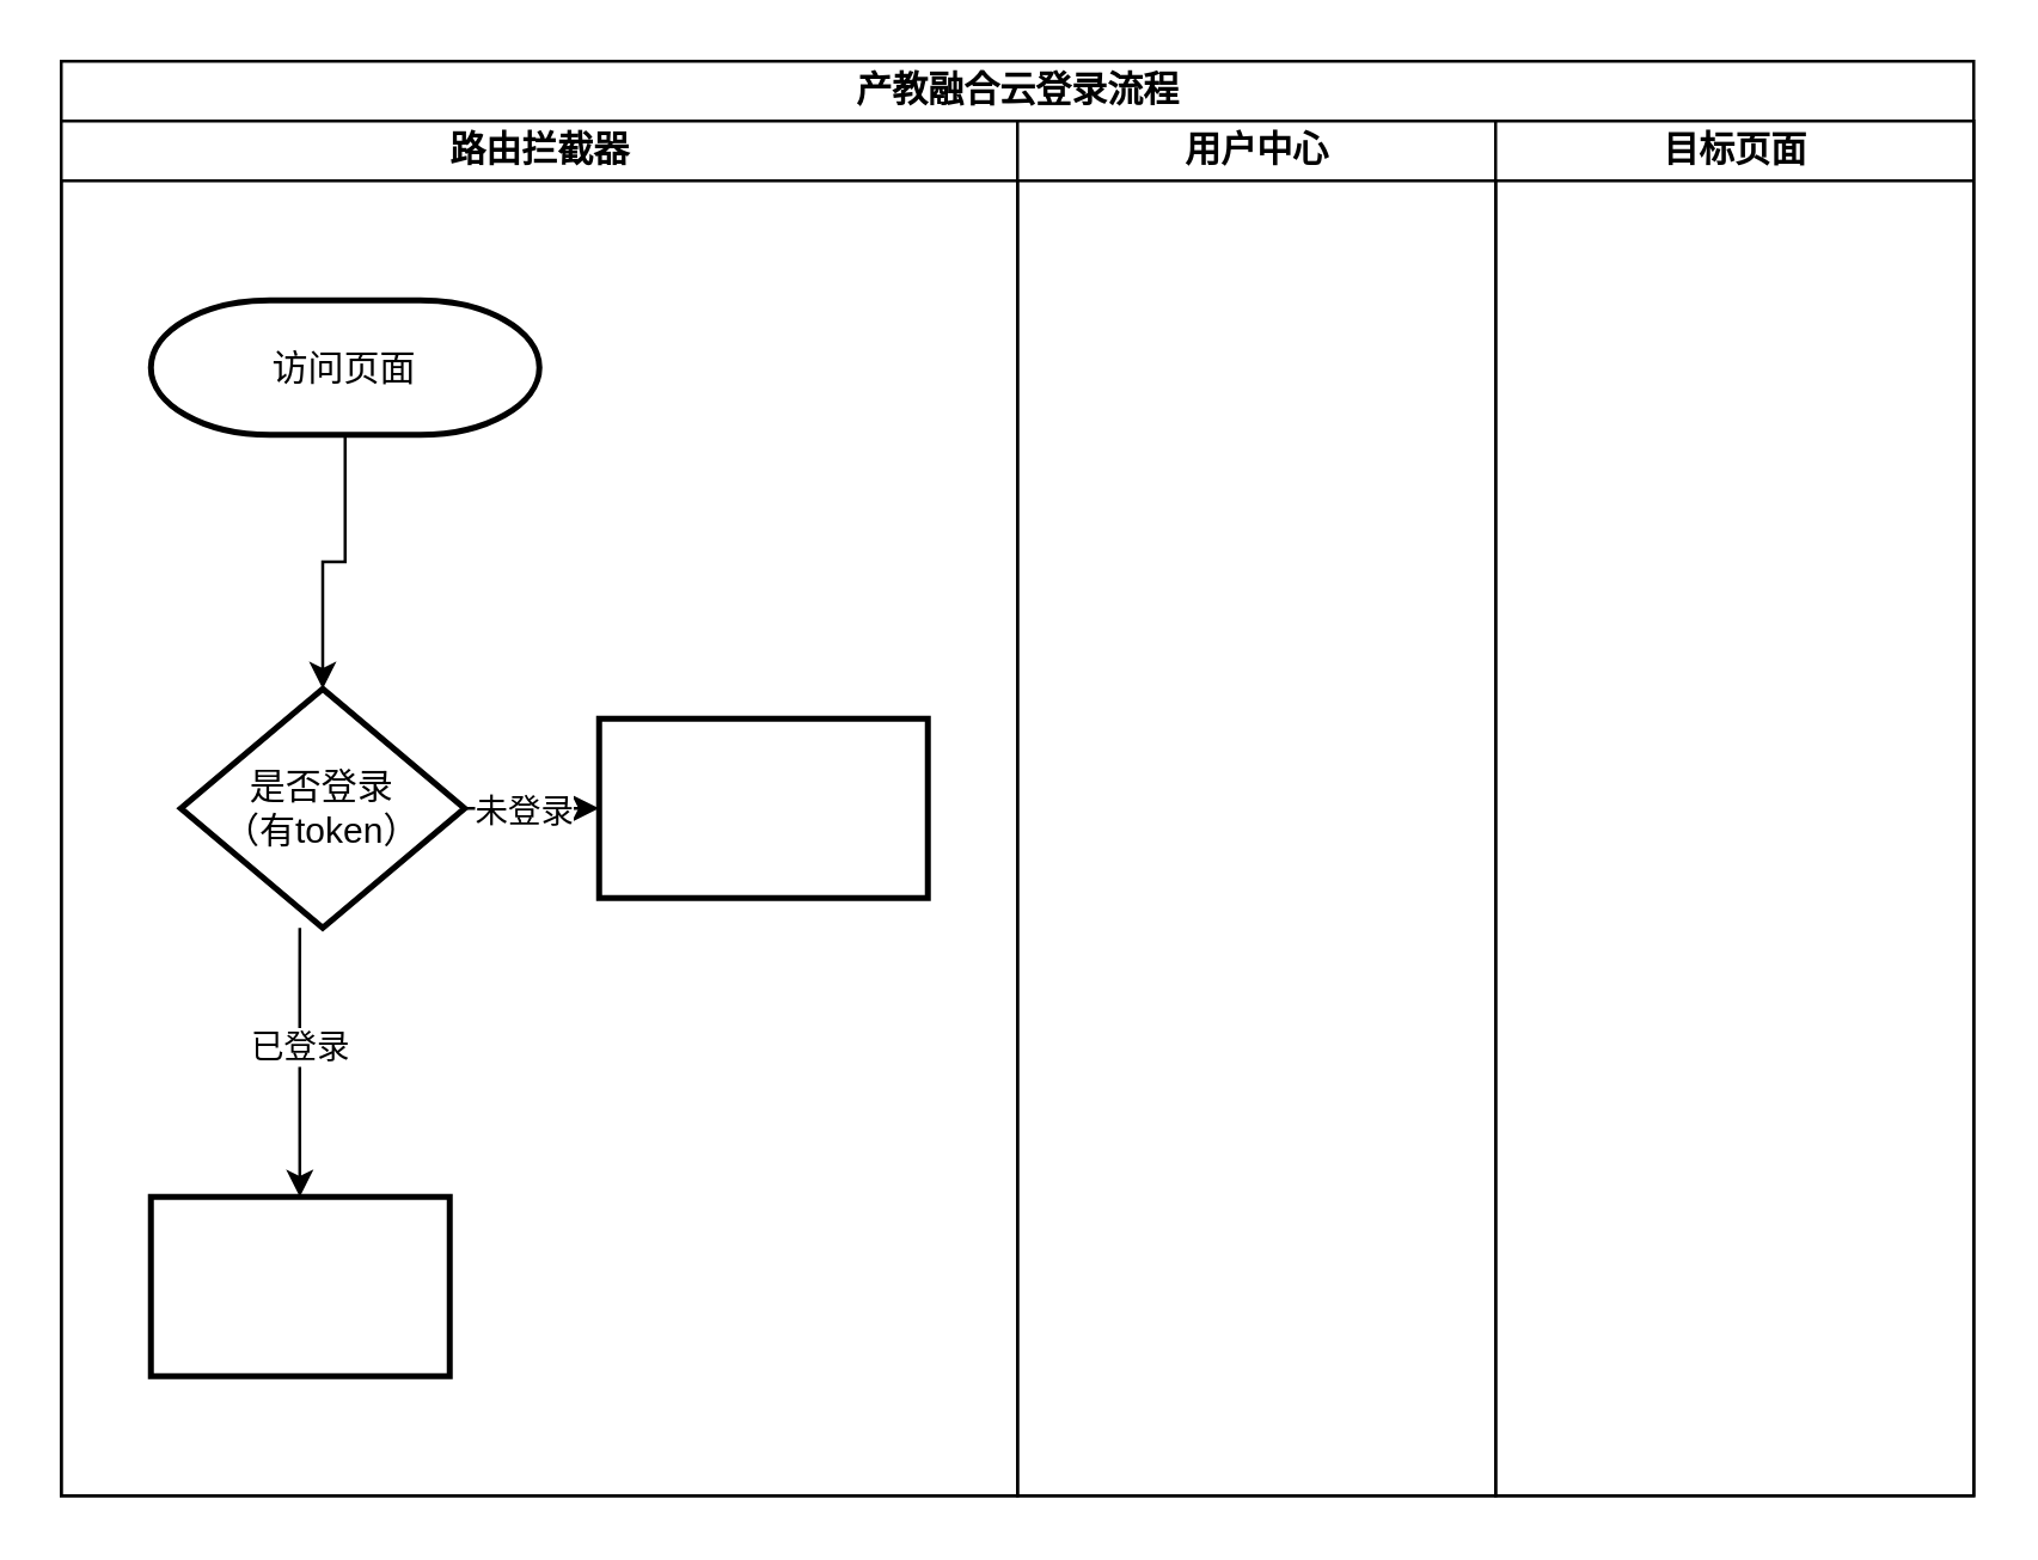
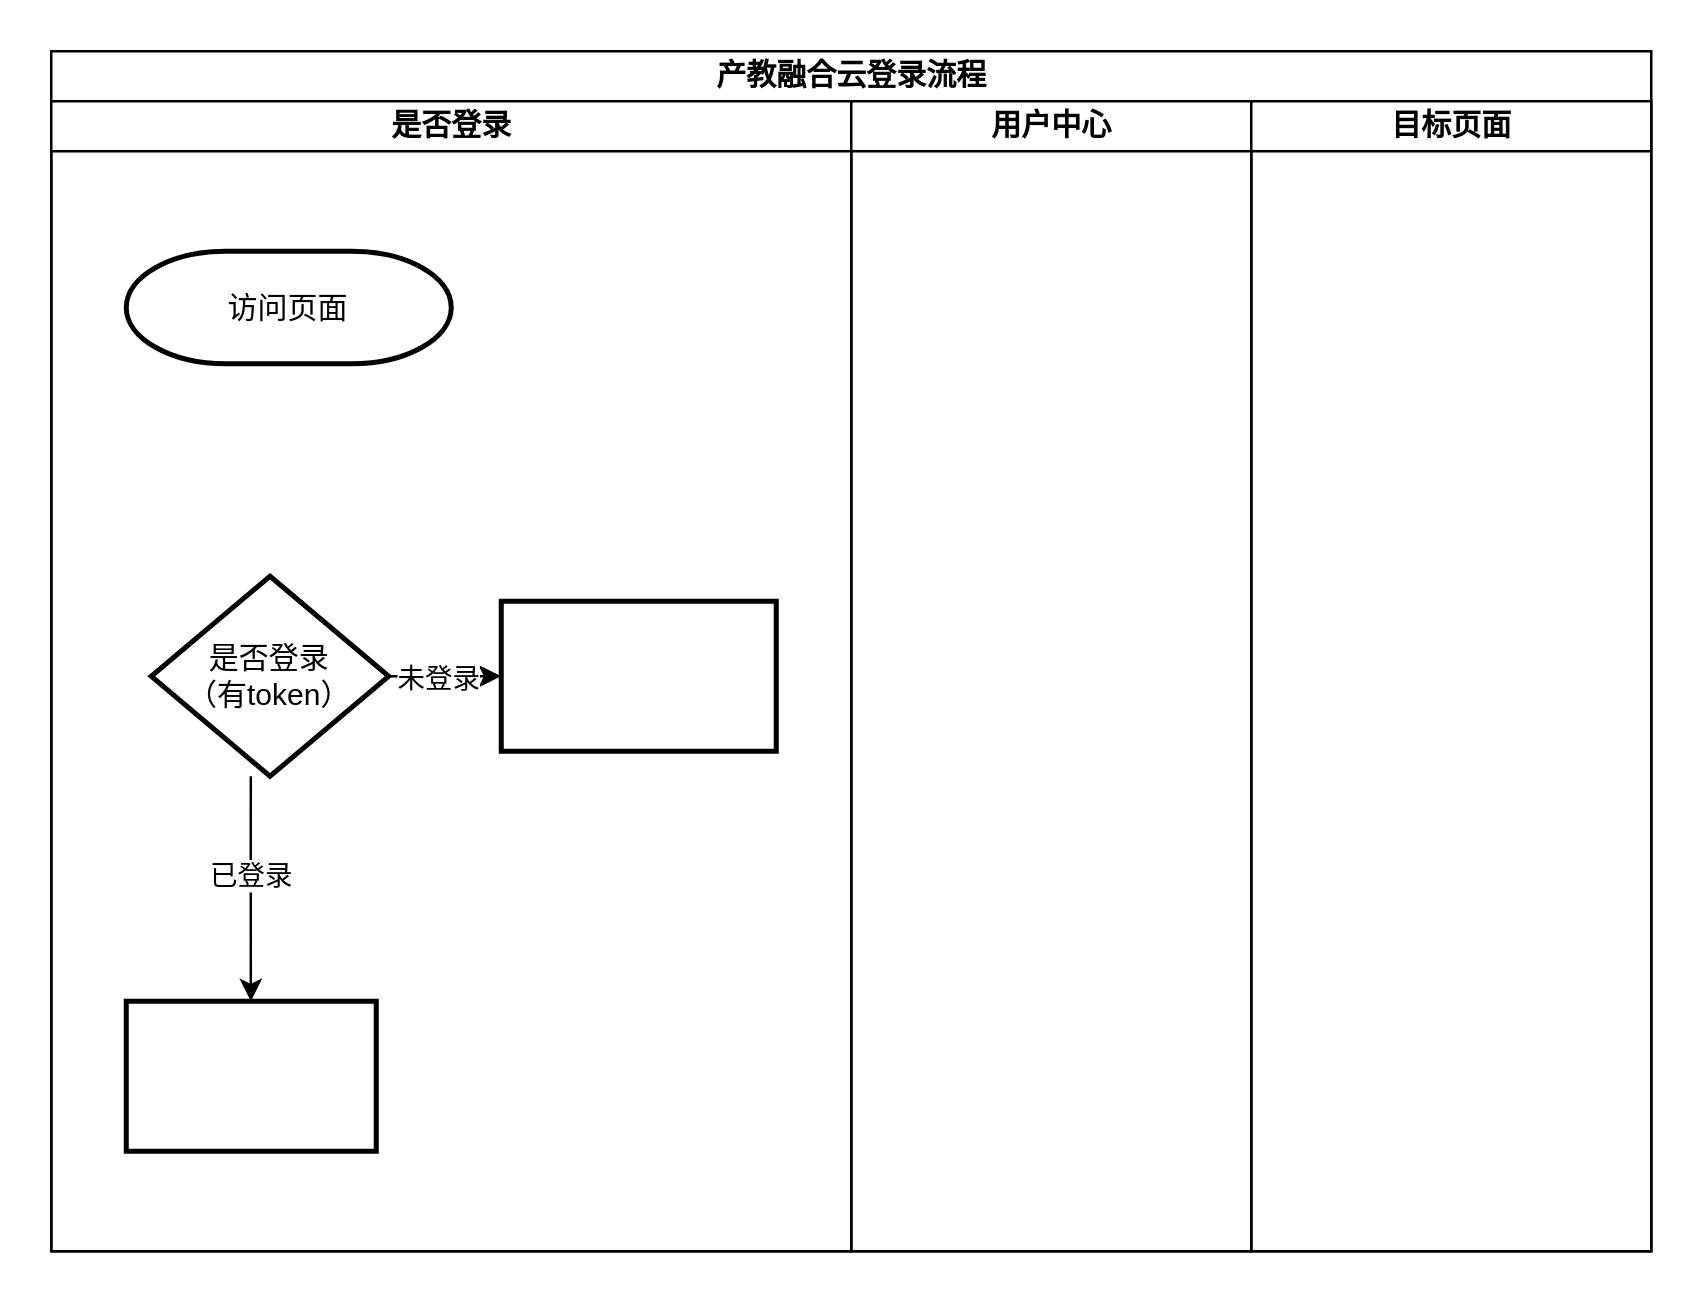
  <mxCell id="0" />
  <mxCell id="1" parent="0" />
  <mxCell id="2" value="产教融合云登录流程" style="swimlane;childLayout=stackLayout;resizeParent=1;resizeParentMax=0;startSize=20;html=1;" vertex="1" parent="1"><mxGeometry x="20" y="20" width="640" height="480" as="geometry" /></mxCell>
- <mxCell id="3" value="路由拦截器" style="swimlane;startSize=20;html=1;" vertex="1" parent="2"><mxGeometry y="20" width="320" height="460" as="geometry" /></mxCell>
- <mxCell id="4" value="" style="edgeStyle=orthogonalEdgeStyle;rounded=0;orthogonalLoop=1;jettySize=auto;html=1;" edge="1" parent="3" source="5" target="10"><mxGeometry relative="1" as="geometry" /></mxCell>
+ <mxCell id="3" value="是否登录" style="swimlane;startSize=20;html=1;" vertex="1" parent="2"><mxGeometry y="20" width="320" height="460" as="geometry" /></mxCell>
  <mxCell id="5" value="访问页面" style="strokeWidth=2;html=1;shape=mxgraph.flowchart.terminator;whiteSpace=wrap;" vertex="1" parent="3"><mxGeometry x="30.0" y="60" width="130" height="45" as="geometry" /></mxCell>
  <mxCell id="6" value="" style="edgeStyle=orthogonalEdgeStyle;rounded=0;orthogonalLoop=1;jettySize=auto;html=1;" edge="1" parent="3" source="10" target="11"><mxGeometry relative="1" as="geometry" /></mxCell>
  <mxCell id="7" value="未登录" style="edgeLabel;html=1;align=center;verticalAlign=middle;resizable=0;points=[];" vertex="1" connectable="0" parent="6"><mxGeometry x="-0.159" relative="1" as="geometry"><mxPoint as="offset" /></mxGeometry></mxCell>
  <mxCell id="8" value="" style="edgeStyle=orthogonalEdgeStyle;rounded=0;orthogonalLoop=1;jettySize=auto;html=1;exitX=0.5;exitY=1;exitDx=0;exitDy=0;" edge="1" parent="3"><mxGeometry relative="1" as="geometry"><mxPoint x="79.83" y="270" as="sourcePoint" /><mxPoint x="79.83" y="360.0" as="targetPoint" /><Array as="points"><mxPoint x="79.83" y="290" /><mxPoint x="79.83" y="290" /></Array></mxGeometry></mxCell>
  <mxCell id="9" value="已登录" style="edgeLabel;html=1;align=center;verticalAlign=middle;resizable=0;points=[];" vertex="1" connectable="0" parent="8"><mxGeometry x="-0.17" y="1" relative="1" as="geometry"><mxPoint x="-1" y="3" as="offset" /></mxGeometry></mxCell>
  <mxCell id="10" value="是否登录&lt;br&gt;（有token）" style="rhombus;whiteSpace=wrap;html=1;strokeWidth=2;" vertex="1" parent="3"><mxGeometry x="40.0" y="190" width="95" height="80" as="geometry" /></mxCell>
  <mxCell id="11" value="" style="whiteSpace=wrap;html=1;strokeWidth=2;" vertex="1" parent="3"><mxGeometry x="180" y="200" width="110" height="60" as="geometry" /></mxCell>
  <mxCell id="12" value="" style="whiteSpace=wrap;html=1;strokeWidth=2;" vertex="1" parent="3"><mxGeometry x="30" y="360" width="100" height="60" as="geometry" /></mxCell>
  <mxCell id="13" value="用户中心" style="swimlane;startSize=20;html=1;" vertex="1" parent="2"><mxGeometry x="320" y="20" width="160" height="460" as="geometry" /></mxCell>
  <mxCell id="14" value="目标页面" style="swimlane;startSize=20;html=1;" vertex="1" parent="2"><mxGeometry x="480" y="20" width="160" height="460" as="geometry" /></mxCell>
